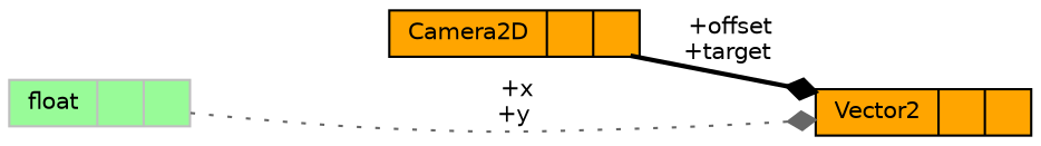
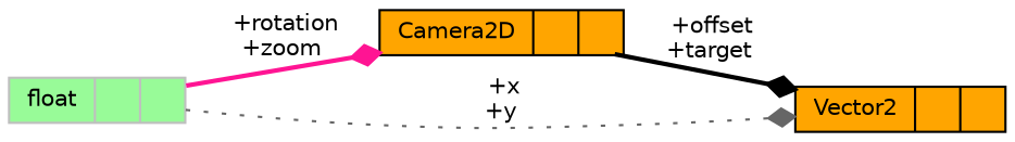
  digraph {
    rankdir=LR
    node [color=black fillcolor=orange fontname=Helvetica fontsize=10 shape=record style=filled]
    edge [arrowhead=diamond fontname=Helvetica fontsize=10 labelfontname=Helvetica labelfontsize=10 style=bold]
    n1 [fontcolor=black height=0.2 label="{Camera2D\n||}" width=0.4]
    n2 [height=0.2 label="{Vector2\n||}" width=0.4]
    n3 [color=grey75 fillcolor=palegreen height=0.2 label="{float\n||}" width=0.4]
    n1 -> n2 [color=black label=" +offset\n+target"]
+   n3 -> n1 [color=deeppink label=" +rotation\n+zoom"]
    n3 -> n2 [color=gray40 label=" +x\n+y" style=dotted]
  }
